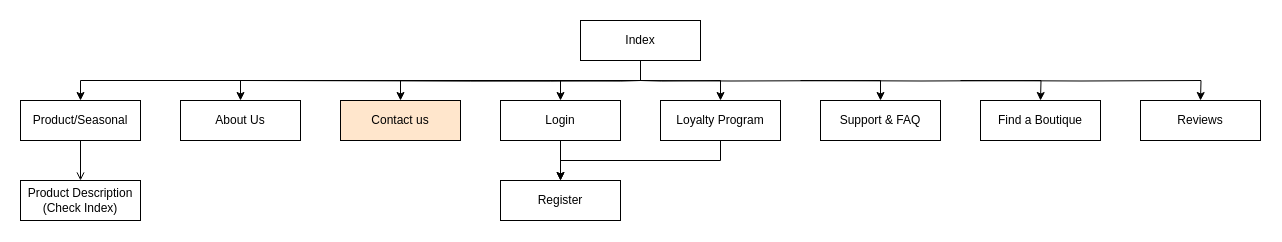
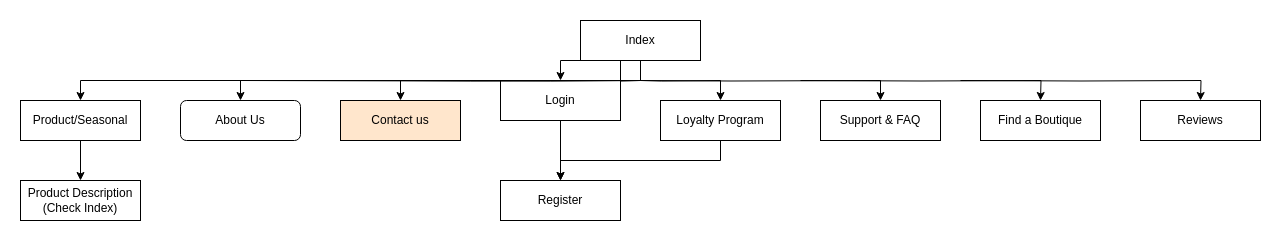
  <mxCell id="0" />
  <mxCell id="1" parent="0" />
  <mxCell id="2" value="Index" style="rounded=0;whiteSpace=wrap;html=1;" vertex="1" parent="1"><mxGeometry x="580" y="20" width="120" height="40" as="geometry" /></mxCell>
- <mxCell id="3" value="About Us" style="rounded=0;whiteSpace=wrap;html=1;" vertex="1" parent="1"><mxGeometry x="180" y="100" width="120" height="40" as="geometry" /></mxCell>
+ <mxCell id="3" value="About Us" style="whiteSpace=wrap;html=1;rounded=1;" vertex="1" parent="1"><mxGeometry x="180" y="100" width="120" height="40" as="geometry" /></mxCell>
  <mxCell id="4" value="Contact us" style="rounded=0;whiteSpace=wrap;html=1;fillColor=#ffe6cc;" vertex="1" parent="1"><mxGeometry x="340" y="100" width="120" height="40" as="geometry" /></mxCell>
- <mxCell id="5" value="Login" style="rounded=0;whiteSpace=wrap;html=1;" vertex="1" parent="1"><mxGeometry x="500" y="100" width="120" height="40" as="geometry" /></mxCell>
+ <mxCell id="5" value="Login" style="rounded=0;whiteSpace=wrap;html=1;" vertex="1" parent="1"><mxGeometry x="500" y="80" width="120" height="40" as="geometry" /></mxCell>
  <mxCell id="6" value="Register" style="rounded=0;whiteSpace=wrap;html=1;" vertex="1" parent="1"><mxGeometry x="500" y="180" width="120" height="40" as="geometry" /></mxCell>
- <mxCell id="7" style="edgeStyle=orthogonalEdgeStyle;rounded=0;orthogonalLoop=1;jettySize=auto;html=1;entryX=0.5;entryY=0;entryDx=0;entryDy=0;endArrow=open;" edge="1" parent="1" source="8" target="13"><mxGeometry relative="1" as="geometry" /></mxCell>
+ <mxCell id="7" style="edgeStyle=orthogonalEdgeStyle;rounded=0;orthogonalLoop=1;jettySize=auto;html=1;entryX=0.5;entryY=0;entryDx=0;entryDy=0;" edge="1" parent="1" source="8" target="13"><mxGeometry relative="1" as="geometry" /></mxCell>
  <mxCell id="8" value="Product/Seasonal" style="rounded=0;whiteSpace=wrap;html=1;" vertex="1" parent="1"><mxGeometry x="20" y="100" width="120" height="40" as="geometry" /></mxCell>
  <mxCell id="9" value="" style="endArrow=classic;html=1;rounded=0;entryX=0.5;entryY=0;entryDx=0;entryDy=0;exitX=0.5;exitY=1;exitDx=0;exitDy=0;" edge="1" parent="1" source="5" target="6"><mxGeometry width="50" height="50" relative="1" as="geometry"><mxPoint x="390" y="30" as="sourcePoint" /><mxPoint x="440" y="-20" as="targetPoint" /></mxGeometry></mxCell>
  <mxCell id="10" value="Support &amp;amp; FAQ" style="rounded=0;whiteSpace=wrap;html=1;" vertex="1" parent="1"><mxGeometry x="820" y="100" width="120" height="40" as="geometry" /></mxCell>
  <mxCell id="11" value="Find a Boutique" style="rounded=0;whiteSpace=wrap;html=1;" vertex="1" parent="1"><mxGeometry x="980" y="100" width="120" height="40" as="geometry" /></mxCell>
  <mxCell id="12" value="Reviews" style="rounded=0;whiteSpace=wrap;html=1;" vertex="1" parent="1"><mxGeometry x="1140" y="100" width="120" height="40" as="geometry" /></mxCell>
  <mxCell id="13" value="Product Description&lt;br&gt;(Check Index)" style="rounded=0;whiteSpace=wrap;html=1;" vertex="1" parent="1"><mxGeometry x="20" y="180" width="120" height="40" as="geometry" /></mxCell>
  <mxCell id="14" style="edgeStyle=orthogonalEdgeStyle;rounded=0;orthogonalLoop=1;jettySize=auto;html=1;exitX=0.5;exitY=1;exitDx=0;exitDy=0;entryX=0.5;entryY=0;entryDx=0;entryDy=0;" edge="1" parent="1" source="15" target="6"><mxGeometry relative="1" as="geometry" /></mxCell>
  <mxCell id="15" value="Loyalty Program" style="rounded=0;whiteSpace=wrap;html=1;" vertex="1" parent="1"><mxGeometry x="660" y="100" width="120" height="40" as="geometry" /></mxCell>
  <mxCell id="16" style="edgeStyle=orthogonalEdgeStyle;rounded=0;orthogonalLoop=1;jettySize=auto;html=1;exitX=0.5;exitY=1;exitDx=0;exitDy=0;entryX=0.5;entryY=0;entryDx=0;entryDy=0;" edge="1" parent="1" source="2" target="8"><mxGeometry relative="1" as="geometry" /></mxCell>
  <mxCell id="17" style="edgeStyle=orthogonalEdgeStyle;rounded=0;orthogonalLoop=1;jettySize=auto;html=1;exitX=0.5;exitY=1;exitDx=0;exitDy=0;" edge="1" parent="1" target="3"><mxGeometry relative="1" as="geometry"><mxPoint x="640" y="80" as="sourcePoint" /><mxPoint x="80" y="120" as="targetPoint" /></mxGeometry></mxCell>
  <mxCell id="18" style="edgeStyle=orthogonalEdgeStyle;rounded=0;orthogonalLoop=1;jettySize=auto;html=1;entryX=0.5;entryY=0;entryDx=0;entryDy=0;" edge="1" parent="1" target="4"><mxGeometry relative="1" as="geometry"><mxPoint x="640" y="80" as="sourcePoint" /><mxPoint x="100" y="120" as="targetPoint" /></mxGeometry></mxCell>
  <mxCell id="19" style="edgeStyle=orthogonalEdgeStyle;rounded=0;orthogonalLoop=1;jettySize=auto;html=1;entryX=0.5;entryY=0;entryDx=0;entryDy=0;" edge="1" parent="1" target="5"><mxGeometry relative="1" as="geometry"><mxPoint x="640" y="80" as="sourcePoint" /><mxPoint x="400" y="100" as="targetPoint" /></mxGeometry></mxCell>
  <mxCell id="20" style="edgeStyle=orthogonalEdgeStyle;rounded=0;orthogonalLoop=1;jettySize=auto;html=1;entryX=0.5;entryY=0;entryDx=0;entryDy=0;" edge="1" parent="1" target="15"><mxGeometry relative="1" as="geometry"><mxPoint x="640" y="80" as="sourcePoint" /><mxPoint x="400" y="100" as="targetPoint" /></mxGeometry></mxCell>
  <mxCell id="21" style="edgeStyle=orthogonalEdgeStyle;rounded=0;orthogonalLoop=1;jettySize=auto;html=1;entryX=0.5;entryY=0;entryDx=0;entryDy=0;" edge="1" parent="1" target="10"><mxGeometry relative="1" as="geometry"><mxPoint x="640" y="80" as="sourcePoint" /><mxPoint x="720" y="100" as="targetPoint" /></mxGeometry></mxCell>
  <mxCell id="22" style="edgeStyle=orthogonalEdgeStyle;rounded=0;orthogonalLoop=1;jettySize=auto;html=1;entryX=0.5;entryY=0;entryDx=0;entryDy=0;" edge="1" parent="1"><mxGeometry relative="1" as="geometry"><mxPoint x="800" y="80" as="sourcePoint" /><mxPoint x="1040" y="100" as="targetPoint" /></mxGeometry></mxCell>
  <mxCell id="23" style="edgeStyle=orthogonalEdgeStyle;rounded=0;orthogonalLoop=1;jettySize=auto;html=1;entryX=0.5;entryY=0;entryDx=0;entryDy=0;" edge="1" parent="1"><mxGeometry relative="1" as="geometry"><mxPoint x="960" y="80" as="sourcePoint" /><mxPoint x="1200" y="100" as="targetPoint" /></mxGeometry></mxCell>
